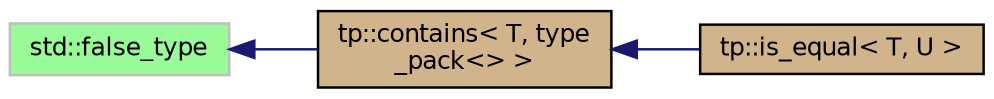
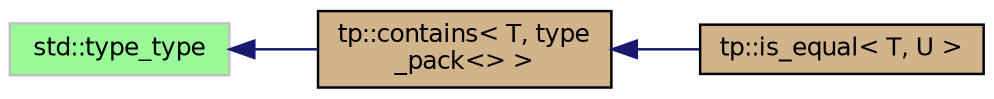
  digraph {
    rankdir=LR
    node [color=black fillcolor=tan fontname=Helvetica fontsize=10 shape=record style=filled]
    edge [color=midnightblue dir=back fontname=Helvetica fontsize=10 labelfontname=Helvetica labelfontsize=10 style=solid]
-   n1 [color=grey75 fillcolor=palegreen height=0.2 label="std::false_type" width=0.4]
+   n1 [color=grey75 fillcolor=palegreen height=0.2 label="std::type_type" width=0.4]
    n2 [height=0.2 label="tp::contains\< T, type\l_pack\<\> \>" width=0.4]
    n3 [height=0.2 label="tp::is_equal\< T, U \>" width=0.4]
    n1 -> n2
    n2 -> n3
  }
